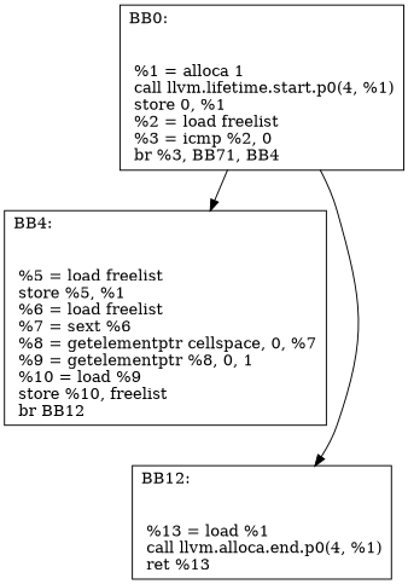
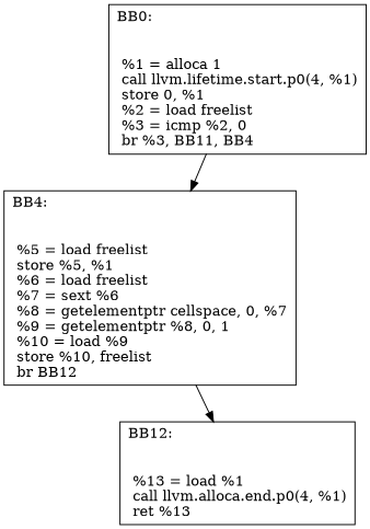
  digraph {
    node [shape=record]
-   n1 [label="{BB0:\l\l\n	 %1 = alloca  1\l	 call llvm.lifetime.start.p0(4, %1)\l	 store  0,  %1\l	 %2 = load  freelist\l	 %3 = icmp  %2,  0\l	 br %3, BB71, BB4\l	}"]
+   n1 [label="{BB0:\l\l\n	 %1 = alloca  1\l	 call llvm.lifetime.start.p0(4, %1)\l	 store  0,  %1\l	 %2 = load  freelist\l	 %3 = icmp  %2,  0\l	 br %3, BB11, BB4\l	}"]
    n2 [label="{BB4:\l\l\n	 %5 = load  freelist\l	 store  %5,  %1\l	 %6 = load  freelist\l	 %7 = sext  %6\l	 %8 = getelementptr  cellspace,  0,  %7\l	 %9 = getelementptr  %8,  0,  1\l	 %10 = load  %9\l	 store  %10,  freelist\l	 br BB12\l	}"]
    n3 [label="{BB12:\l\l\n	 %13 = load  %1\l	 call llvm.alloca.end.p0(4, %1)\l	 ret %13\l	}"]
    n1 -> n2
-   n1 -> n3
+   n2 -> n3
  }
